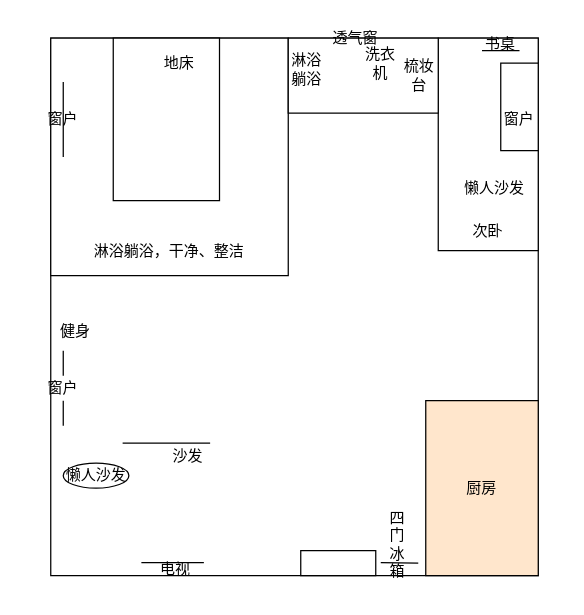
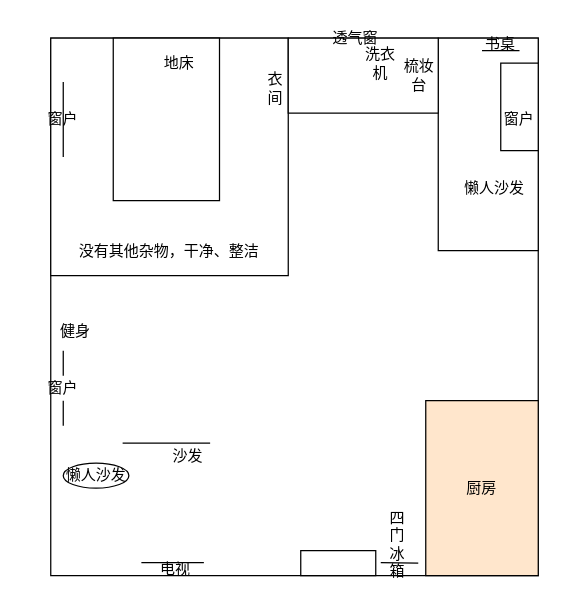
  <mxCell id="0" />
  <mxCell id="1" parent="0" />
  <mxCell id="2" value="" style="rounded=0;whiteSpace=wrap;html=1;" vertex="1" parent="1"><mxGeometry x="40" y="30" width="390" height="430" as="geometry" /></mxCell>
  <mxCell id="3" value="" style="rounded=0;whiteSpace=wrap;html=1;" vertex="1" parent="1"><mxGeometry x="240" y="440" width="60" height="20" as="geometry" /></mxCell>
  <mxCell id="4" value="" style="whiteSpace=wrap;html=1;aspect=fixed;" vertex="1" parent="1"><mxGeometry x="40" y="30" width="190" height="190" as="geometry" /></mxCell>
  <mxCell id="5" value="" style="rounded=0;whiteSpace=wrap;html=1;" vertex="1" parent="1"><mxGeometry x="350" y="30" width="80" height="170" as="geometry" /></mxCell>
  <mxCell id="6" value="" style="rounded=0;whiteSpace=wrap;html=1;" vertex="1" parent="1"><mxGeometry x="230" y="30" width="120" height="60" as="geometry" /></mxCell>
  <mxCell id="7" value="" style="rounded=0;whiteSpace=wrap;html=1;" vertex="1" parent="1"><mxGeometry x="400" y="50" width="30" height="70" as="geometry" /></mxCell>
  <mxCell id="8" value="窗户" style="text;html=1;strokeColor=none;fillColor=none;align=center;verticalAlign=middle;whiteSpace=wrap;rounded=0;" vertex="1" parent="1"><mxGeometry x="385" y="80" width="60" height="30" as="geometry" /></mxCell>
- <mxCell id="9" value="次卧" style="text;html=1;strokeColor=none;fillColor=none;align=center;verticalAlign=middle;whiteSpace=wrap;rounded=0;" vertex="1" parent="1"><mxGeometry x="360" y="170" width="60" height="30" as="geometry" /></mxCell>
  <mxCell id="10" value="" style="endArrow=none;html=1;rounded=0;" edge="1" parent="1"><mxGeometry width="50" height="50" relative="1" as="geometry"><mxPoint x="385" y="40" as="sourcePoint" /><mxPoint x="415" y="40" as="targetPoint" /></mxGeometry></mxCell>
  <mxCell id="11" value="书桌" style="text;html=1;strokeColor=none;fillColor=none;align=center;verticalAlign=middle;whiteSpace=wrap;rounded=0;" vertex="1" parent="1"><mxGeometry x="370" y="20" width="60" height="30" as="geometry" /></mxCell>
  <mxCell id="12" value="懒人沙发" style="text;html=1;strokeColor=none;fillColor=none;align=center;verticalAlign=middle;whiteSpace=wrap;rounded=0;" vertex="1" parent="1"><mxGeometry x="370" y="140" width="50" height="20" as="geometry" /></mxCell>
  <mxCell id="13" value="" style="rounded=0;whiteSpace=wrap;html=1;" vertex="1" parent="1"><mxGeometry x="90" y="30" width="85" height="130" as="geometry" /></mxCell>
  <mxCell id="14" value="" style="endArrow=none;html=1;rounded=0;" edge="1" parent="1"><mxGeometry width="50" height="50" relative="1" as="geometry"><mxPoint x="50" y="125" as="sourcePoint" /><mxPoint x="50" y="65" as="targetPoint" /></mxGeometry></mxCell>
  <mxCell id="15" value="窗户" style="text;html=1;strokeColor=none;fillColor=none;align=center;verticalAlign=middle;whiteSpace=wrap;rounded=0;" vertex="1" parent="1"><mxGeometry x="20" y="80" width="60" height="30" as="geometry" /></mxCell>
  <mxCell id="16" value="地床" style="text;html=1;strokeColor=none;fillColor=none;align=center;verticalAlign=middle;whiteSpace=wrap;rounded=0;" vertex="1" parent="1"><mxGeometry x="112.5" y="35" width="60" height="30" as="geometry" /></mxCell>
- <mxCell id="17" value="淋浴躺浴，干净、整洁" style="text;html=1;strokeColor=none;fillColor=none;align=center;verticalAlign=middle;whiteSpace=wrap;rounded=0;" vertex="1" parent="1"><mxGeometry x="55" y="200" width="160" as="geometry" /></mxCell>
- <mxCell id="18" value="淋浴躺浴" style="text;html=1;strokeColor=none;fillColor=none;align=center;verticalAlign=middle;whiteSpace=wrap;rounded=0;" vertex="1" parent="1"><mxGeometry x="230" y="40" width="30" height="30" as="geometry" /></mxCell>
+ <mxCell id="17" value="没有其他杂物，干净、整洁" style="text;html=1;strokeColor=none;fillColor=none;align=center;verticalAlign=middle;whiteSpace=wrap;rounded=0;" vertex="1" parent="1"><mxGeometry x="55" y="200" width="160" as="geometry" /></mxCell>
  <mxCell id="19" value="梳妆台" style="text;html=1;strokeColor=none;fillColor=none;align=center;verticalAlign=middle;whiteSpace=wrap;rounded=0;" vertex="1" parent="1"><mxGeometry x="320" y="30" width="30" height="60" as="geometry" /></mxCell>
  <mxCell id="20" value="厨房" style="rounded=0;whiteSpace=wrap;html=1;fillColor=#ffe6cc;" vertex="1" parent="1"><mxGeometry x="340" y="320" width="90" height="140" as="geometry" /></mxCell>
  <mxCell id="21" value="" style="endArrow=none;html=1;rounded=0;" edge="1" parent="1"><mxGeometry width="50" height="50" relative="1" as="geometry"><mxPoint x="112.5" y="449.5" as="sourcePoint" /><mxPoint x="162.5" y="449.5" as="targetPoint" /></mxGeometry></mxCell>
  <mxCell id="22" value="电视" style="text;html=1;strokeColor=none;fillColor=none;align=center;verticalAlign=middle;whiteSpace=wrap;rounded=0;" vertex="1" parent="1"><mxGeometry x="110" y="440" width="60" height="30" as="geometry" /></mxCell>
  <mxCell id="23" value="" style="endArrow=none;html=1;rounded=0;" edge="1" parent="1"><mxGeometry width="50" height="50" relative="1" as="geometry"><mxPoint x="97.5" y="354" as="sourcePoint" /><mxPoint x="167.5" y="354" as="targetPoint" /></mxGeometry></mxCell>
  <mxCell id="24" value="健身" style="text;html=1;strokeColor=none;fillColor=none;align=center;verticalAlign=middle;whiteSpace=wrap;rounded=0;" vertex="1" parent="1"><mxGeometry x="30" y="250" width="60" height="30" as="geometry" /></mxCell>
  <mxCell id="25" value="沙发" style="text;html=1;strokeColor=none;fillColor=none;align=center;verticalAlign=middle;whiteSpace=wrap;rounded=0;" vertex="1" parent="1"><mxGeometry x="120" y="350" width="60" height="30" as="geometry" /></mxCell>
  <mxCell id="26" value="懒人沙发" style="ellipse;whiteSpace=wrap;html=1;" vertex="1" parent="1"><mxGeometry x="50" y="370" width="52.5" height="20" as="geometry" /></mxCell>
  <mxCell id="27" value="" style="endArrow=none;html=1;rounded=0;startArrow=none;" edge="1" parent="1" source="28"><mxGeometry width="50" height="50" relative="1" as="geometry"><mxPoint x="50" y="340" as="sourcePoint" /><mxPoint x="50" y="280" as="targetPoint" /></mxGeometry></mxCell>
  <mxCell id="28" value="窗户" style="text;html=1;strokeColor=none;fillColor=none;align=center;verticalAlign=middle;whiteSpace=wrap;rounded=0;" vertex="1" parent="1"><mxGeometry x="30" y="300" width="40" height="20" as="geometry" /></mxCell>
  <mxCell id="29" value="" style="endArrow=none;html=1;rounded=0;" edge="1" parent="1" target="28"><mxGeometry width="50" height="50" relative="1" as="geometry"><mxPoint x="50" y="340" as="sourcePoint" /><mxPoint x="50" y="280" as="targetPoint" /></mxGeometry></mxCell>
  <mxCell id="30" value="透气窗" style="text;html=1;strokeColor=none;fillColor=none;align=center;verticalAlign=middle;whiteSpace=wrap;rounded=0;" vertex="1" parent="1"><mxGeometry x="264" y="20" width="40" height="20" as="geometry" /></mxCell>
  <mxCell id="31" value="" style="endArrow=none;html=1;rounded=0;" edge="1" parent="1"><mxGeometry width="50" height="50" relative="1" as="geometry"><mxPoint x="304" y="449.58" as="sourcePoint" /><mxPoint x="334" y="450" as="targetPoint" /></mxGeometry></mxCell>
  <mxCell id="32" value="四门冰箱" style="text;html=1;strokeColor=none;fillColor=none;align=center;verticalAlign=middle;whiteSpace=wrap;rounded=0;" vertex="1" parent="1"><mxGeometry x="310" y="430" width="15" height="10" as="geometry" /></mxCell>
  <mxCell id="33" value="洗衣机" style="text;html=1;strokeColor=none;fillColor=none;align=center;verticalAlign=middle;whiteSpace=wrap;rounded=0;" vertex="1" parent="1"><mxGeometry x="286.5" y="40" width="34" height="20" as="geometry" /></mxCell>
+ <mxCell id="34" value="衣间" style="text;html=1;strokeColor=none;fillColor=none;align=center;verticalAlign=middle;whiteSpace=wrap;rounded=0;" vertex="1" parent="1"><mxGeometry x="210" y="30" width="20" height="80" as="geometry" /></mxCell>
